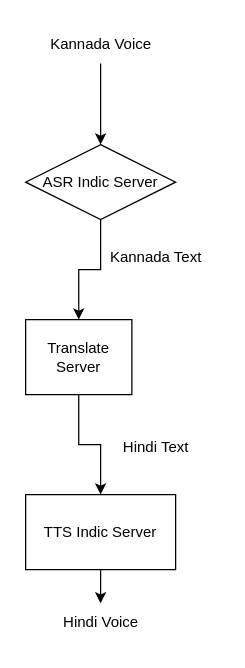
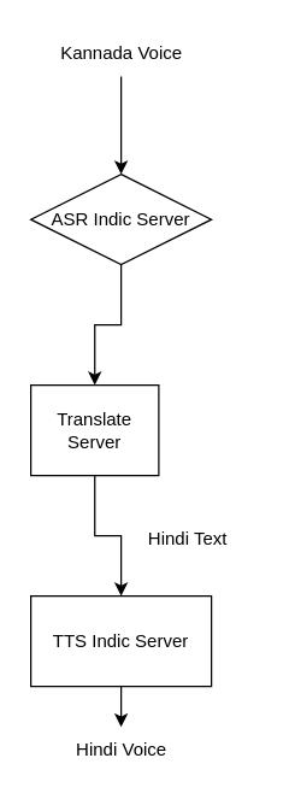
  <mxCell id="0" />
  <mxCell id="1" parent="0" />
  <mxCell id="2" value="" style="edgeStyle=orthogonalEdgeStyle;rounded=0;orthogonalLoop=1;jettySize=auto;html=1;" edge="1" parent="1" source="3" target="5"><mxGeometry relative="1" as="geometry" /></mxCell>
  <mxCell id="3" value="&lt;div&gt;Kannada Voice&lt;/div&gt;" style="text;html=1;align=center;verticalAlign=middle;resizable=0;points=[];autosize=1;strokeColor=none;fillColor=none;" vertex="1" parent="1"><mxGeometry x="30" y="20" width="100" height="30" as="geometry" /></mxCell>
  <mxCell id="4" value="" style="edgeStyle=orthogonalEdgeStyle;rounded=0;orthogonalLoop=1;jettySize=auto;html=1;" edge="1" parent="1" source="5" target="7"><mxGeometry relative="1" as="geometry" /></mxCell>
  <mxCell id="5" value="ASR Indic Server" style="rhombus;whiteSpace=wrap;html=1;" vertex="1" parent="1"><mxGeometry x="20" y="115" width="120" height="60" as="geometry" /></mxCell>
  <mxCell id="6" value="" style="edgeStyle=orthogonalEdgeStyle;rounded=0;orthogonalLoop=1;jettySize=auto;html=1;" edge="1" parent="1" source="7" target="9"><mxGeometry relative="1" as="geometry" /></mxCell>
  <mxCell id="7" value="Translate Server" style="whiteSpace=wrap;html=1;" vertex="1" parent="1"><mxGeometry x="20" y="255" width="85" height="60" as="geometry" /></mxCell>
  <mxCell id="8" value="" style="edgeStyle=orthogonalEdgeStyle;rounded=0;orthogonalLoop=1;jettySize=auto;html=1;" edge="1" parent="1" source="9" target="10"><mxGeometry relative="1" as="geometry" /></mxCell>
  <mxCell id="9" value="TTS Indic Server" style="whiteSpace=wrap;html=1;" vertex="1" parent="1"><mxGeometry x="20" y="395" width="120" height="60" as="geometry" /></mxCell>
  <mxCell id="10" value="Hindi Voice" style="text;html=1;align=center;verticalAlign=middle;resizable=0;points=[];autosize=1;strokeColor=none;fillColor=none;" vertex="1" parent="1"><mxGeometry x="40" y="482" width="80" height="30" as="geometry" /></mxCell>
- <mxCell id="11" value="Kannada Text" style="text;html=1;align=center;verticalAlign=middle;resizable=0;points=[];autosize=1;strokeColor=none;fillColor=none;" vertex="1" parent="1"><mxGeometry x="74" y="190" width="100" height="30" as="geometry" /></mxCell>
  <mxCell id="12" value="Hindi Text" style="text;html=1;align=center;verticalAlign=middle;resizable=0;points=[];autosize=1;strokeColor=none;fillColor=none;" vertex="1" parent="1"><mxGeometry x="84" y="342" width="80" height="30" as="geometry" /></mxCell>
